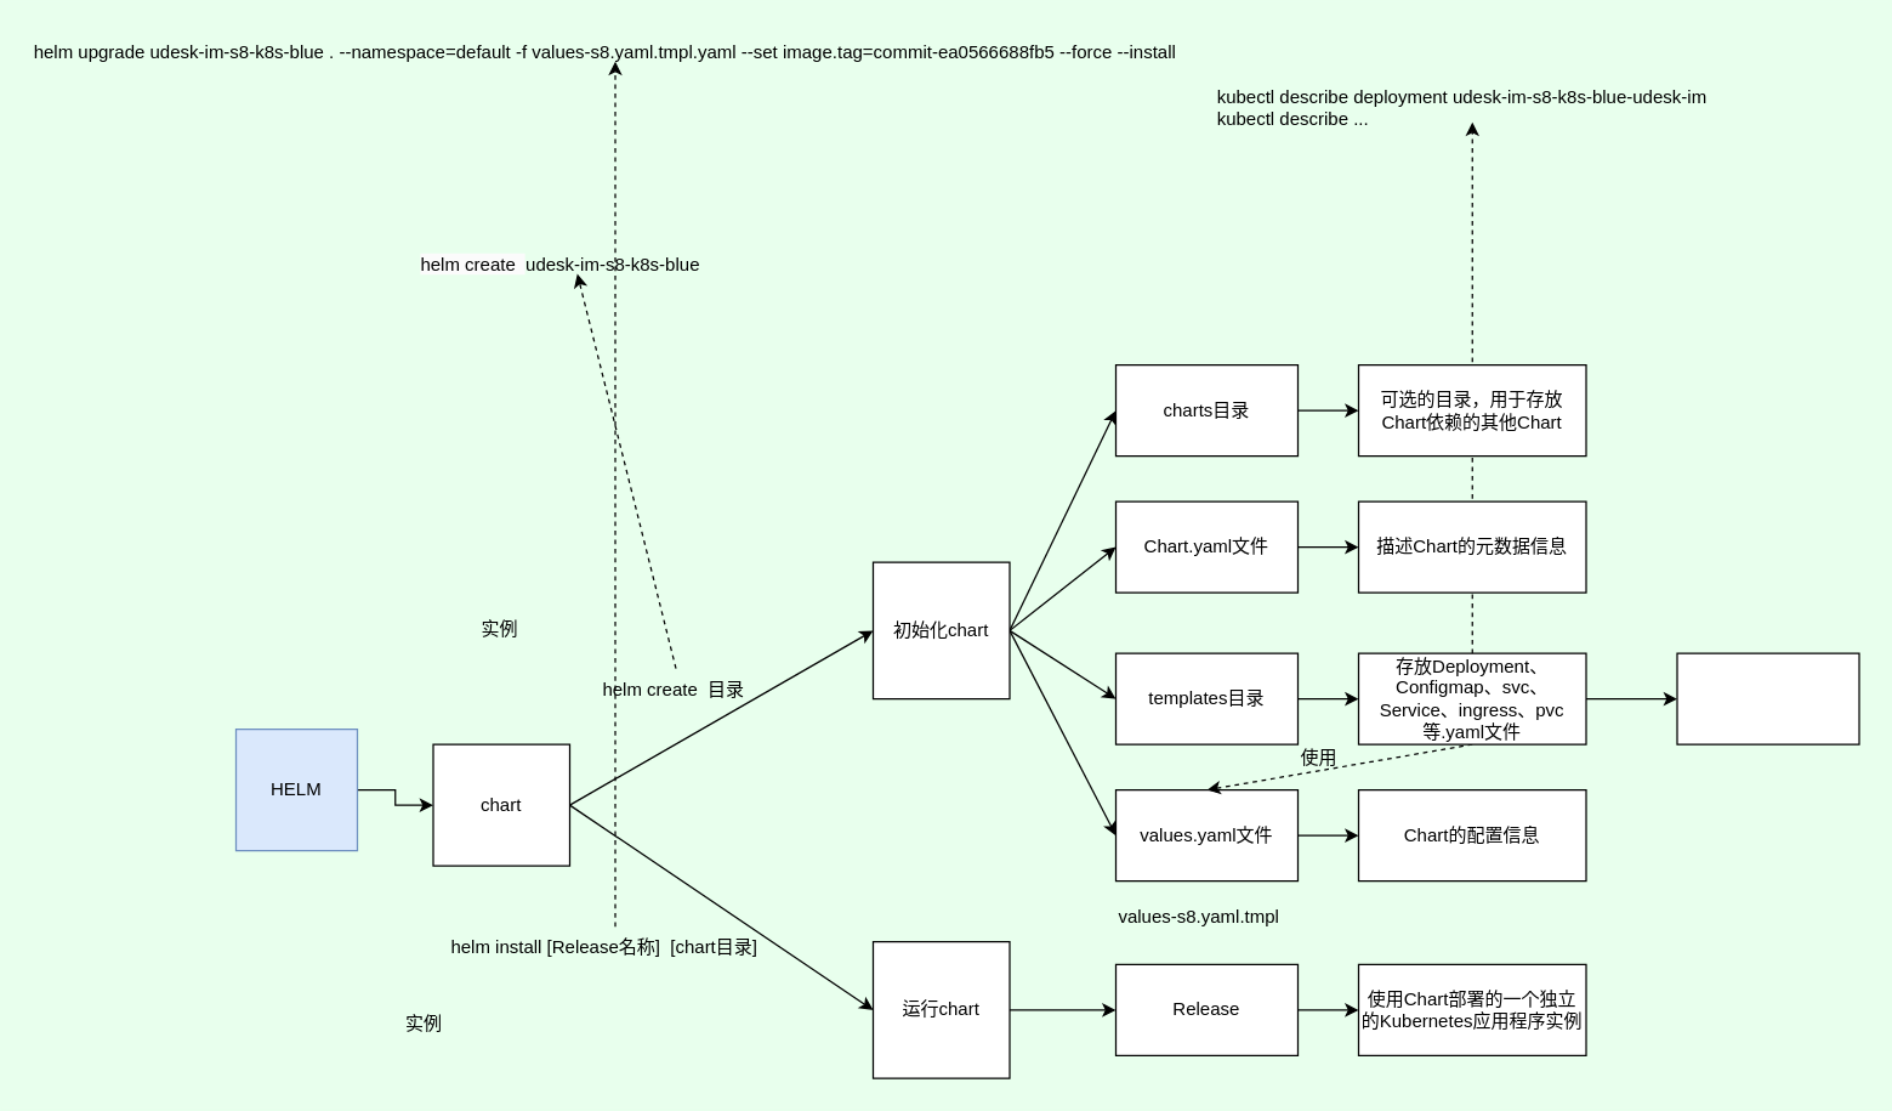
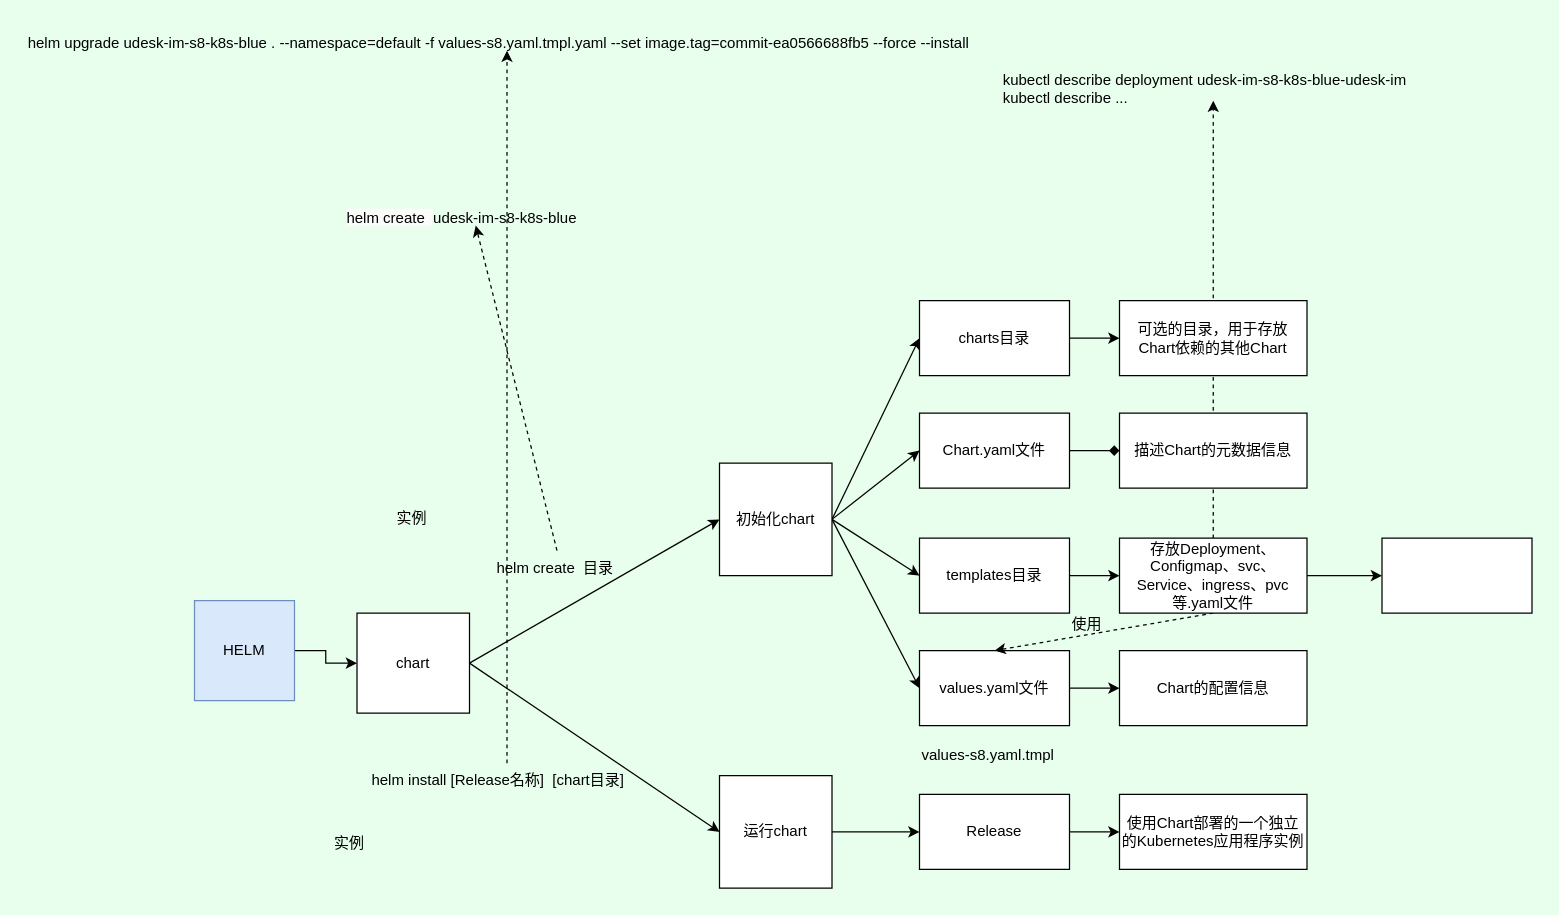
  <mxCell id="0" />
  <mxCell id="1" parent="0" />
  <mxCell id="2" style="edgeStyle=orthogonalEdgeStyle;rounded=0;orthogonalLoop=1;jettySize=auto;html=1;exitX=0.5;exitY=0;exitDx=0;exitDy=0;entryX=0.5;entryY=1;entryDx=0;entryDy=0;dashed=1;" edge="1" parent="1" source="34" target="26"><mxGeometry relative="1" as="geometry" /></mxCell>
  <mxCell id="3" style="edgeStyle=orthogonalEdgeStyle;rounded=0;orthogonalLoop=1;jettySize=auto;html=1;exitX=0.5;exitY=0;exitDx=0;exitDy=0;entryX=0.5;entryY=1;entryDx=0;entryDy=0;dashed=1;" edge="1" parent="1" source="22" target="43"><mxGeometry relative="1" as="geometry" /></mxCell>
  <mxCell id="4" style="edgeStyle=orthogonalEdgeStyle;rounded=0;orthogonalLoop=1;jettySize=auto;html=1;exitX=1;exitY=0.5;exitDx=0;exitDy=0;entryX=0;entryY=0.5;entryDx=0;entryDy=0;" edge="1" parent="1" source="5" target="29"><mxGeometry relative="1" as="geometry" /></mxCell>
  <mxCell id="5" value="HELM" style="whiteSpace=wrap;html=1;aspect=fixed;fillColor=#dae8fc;strokeColor=#6c8ebf;" vertex="1" parent="1"><mxGeometry x="155" y="480" width="80" height="80" as="geometry" /></mxCell>
  <mxCell id="6" style="rounded=0;orthogonalLoop=1;jettySize=auto;html=1;exitX=1;exitY=0.5;exitDx=0;exitDy=0;entryX=0;entryY=0.5;entryDx=0;entryDy=0;elbow=vertical;" edge="1" parent="1" source="10" target="12"><mxGeometry relative="1" as="geometry" /></mxCell>
  <mxCell id="7" style="rounded=0;orthogonalLoop=1;jettySize=auto;html=1;exitX=1;exitY=0.5;exitDx=0;exitDy=0;entryX=0;entryY=0.5;entryDx=0;entryDy=0;" edge="1" parent="1" source="10" target="14"><mxGeometry relative="1" as="geometry" /></mxCell>
  <mxCell id="8" style="rounded=0;orthogonalLoop=1;jettySize=auto;html=1;exitX=1;exitY=0.5;exitDx=0;exitDy=0;entryX=0;entryY=0.5;entryDx=0;entryDy=0;" edge="1" parent="1" source="10" target="16"><mxGeometry relative="1" as="geometry" /></mxCell>
  <mxCell id="9" style="rounded=0;orthogonalLoop=1;jettySize=auto;html=1;exitX=1;exitY=0.5;exitDx=0;exitDy=0;entryX=0;entryY=0.5;entryDx=0;entryDy=0;" edge="1" parent="1" source="10" target="18"><mxGeometry relative="1" as="geometry" /></mxCell>
  <mxCell id="10" value="初始化chart" style="rounded=0;whiteSpace=wrap;html=1;" vertex="1" parent="1"><mxGeometry x="575" y="370" width="90" height="90" as="geometry" /></mxCell>
  <mxCell id="11" style="edgeStyle=orthogonalEdgeStyle;rounded=0;orthogonalLoop=1;jettySize=auto;html=1;exitX=1;exitY=0.5;exitDx=0;exitDy=0;entryX=0;entryY=0.5;entryDx=0;entryDy=0;" edge="1" parent="1" source="12" target="19"><mxGeometry relative="1" as="geometry" /></mxCell>
  <mxCell id="12" value="charts目录" style="rounded=0;whiteSpace=wrap;html=1;" vertex="1" parent="1"><mxGeometry x="735" width="120" height="60" as="geometry" y="240" /></mxCell>
- <mxCell id="13" style="edgeStyle=orthogonalEdgeStyle;rounded=0;orthogonalLoop=1;jettySize=auto;html=1;exitX=1;exitY=0.5;exitDx=0;exitDy=0;entryX=0;entryY=0.5;entryDx=0;entryDy=0;" edge="1" parent="1" source="14" target="24"><mxGeometry relative="1" as="geometry" /></mxCell>
+ <mxCell id="13" style="edgeStyle=orthogonalEdgeStyle;rounded=0;orthogonalLoop=1;jettySize=auto;html=1;exitX=1;exitY=0.5;exitDx=0;exitDy=0;entryX=0;entryY=0.5;entryDx=0;entryDy=0;endArrow=diamond;" edge="1" parent="1" source="14" target="24"><mxGeometry relative="1" as="geometry" /></mxCell>
  <mxCell id="14" value="Chart.yaml文件" style="rounded=0;whiteSpace=wrap;html=1;" vertex="1" parent="1"><mxGeometry x="735" y="330" width="120" height="60" as="geometry" /></mxCell>
  <mxCell id="15" style="edgeStyle=orthogonalEdgeStyle;rounded=0;orthogonalLoop=1;jettySize=auto;html=1;exitX=1;exitY=0.5;exitDx=0;exitDy=0;" edge="1" parent="1" source="16" target="22"><mxGeometry relative="1" as="geometry" /></mxCell>
  <mxCell id="16" value="templates目录" style="rounded=0;whiteSpace=wrap;html=1;" vertex="1" parent="1"><mxGeometry x="735" y="430" width="120" height="60" as="geometry" /></mxCell>
  <mxCell id="17" style="edgeStyle=orthogonalEdgeStyle;rounded=0;orthogonalLoop=1;jettySize=auto;html=1;exitX=1;exitY=0.5;exitDx=0;exitDy=0;" edge="1" parent="1" source="18" target="23"><mxGeometry relative="1" as="geometry" /></mxCell>
  <mxCell id="18" value="values.yaml文件" style="rounded=0;whiteSpace=wrap;html=1;" vertex="1" parent="1"><mxGeometry x="735" y="520" width="120" height="60" as="geometry" /></mxCell>
  <mxCell id="19" value="可选的目录，用于存放Chart依赖的其他Chart" style="rounded=0;whiteSpace=wrap;html=1;" vertex="1" parent="1"><mxGeometry x="895" width="150" height="60" as="geometry" y="240" /></mxCell>
  <mxCell id="20" style="edgeStyle=orthogonalEdgeStyle;rounded=0;orthogonalLoop=1;jettySize=auto;html=1;exitX=1;exitY=0.5;exitDx=0;exitDy=0;entryX=0;entryY=0.5;entryDx=0;entryDy=0;" edge="1" parent="1" source="22" target="25"><mxGeometry relative="1" as="geometry" /></mxCell>
  <mxCell id="21" style="rounded=0;orthogonalLoop=1;jettySize=auto;html=1;exitX=0.5;exitY=1;exitDx=0;exitDy=0;entryX=0.5;entryY=0;entryDx=0;entryDy=0;dashed=1;" edge="1" parent="1" source="22" target="18"><mxGeometry relative="1" as="geometry" /></mxCell>
  <mxCell id="22" value="存放Deployment、Configmap、svc、Service、ingress、pvc等.yaml文件" style="rounded=0;whiteSpace=wrap;html=1;" vertex="1" parent="1"><mxGeometry x="895" y="430" width="150" height="60" as="geometry" /></mxCell>
  <mxCell id="23" value="Chart的配置信息" style="rounded=0;whiteSpace=wrap;html=1;" vertex="1" parent="1"><mxGeometry x="895" y="520" width="150" height="60" as="geometry" /></mxCell>
  <mxCell id="24" value="描述Chart的元数据信息" style="rounded=0;whiteSpace=wrap;html=1;" vertex="1" parent="1"><mxGeometry x="895" y="330" width="150" height="60" as="geometry" /></mxCell>
  <mxCell id="25" value="" style="rounded=0;whiteSpace=wrap;html=1;" vertex="1" parent="1"><mxGeometry x="1105" y="430" width="120" height="60" as="geometry" /></mxCell>
  <mxCell id="26" value="helm upgrade udesk-im-s8-k8s-blue . --namespace=default -f values-s8.yaml.tmpl.yaml --set image.tag=commit-ea0566688fb5 --force --install" style="text;whiteSpace=wrap;" vertex="1" parent="1"><mxGeometry x="20" y="20" width="770" height="20" as="geometry" /></mxCell>
  <mxCell id="27" style="rounded=0;orthogonalLoop=1;jettySize=auto;html=1;exitX=1;exitY=0.5;exitDx=0;exitDy=0;entryX=0;entryY=0.5;entryDx=0;entryDy=0;" edge="1" parent="1" source="29" target="10"><mxGeometry relative="1" as="geometry" /></mxCell>
  <mxCell id="28" style="rounded=0;orthogonalLoop=1;jettySize=auto;html=1;exitX=1;exitY=0.5;exitDx=0;exitDy=0;entryX=0;entryY=0.5;entryDx=0;entryDy=0;" edge="1" parent="1" source="29" target="33"><mxGeometry relative="1" as="geometry" /></mxCell>
  <mxCell id="29" value="chart" style="rounded=0;whiteSpace=wrap;html=1;" vertex="1" parent="1"><mxGeometry x="285" y="490" width="90" height="80" as="geometry" /></mxCell>
  <mxCell id="30" style="rounded=0;orthogonalLoop=1;jettySize=auto;html=1;exitX=0.5;exitY=0;exitDx=0;exitDy=0;entryX=0.5;entryY=1;entryDx=0;entryDy=0;dashed=1;" edge="1" parent="1" source="31" target="38"><mxGeometry relative="1" as="geometry" /></mxCell>
  <mxCell id="31" value="helm create  目录" style="text;whiteSpace=wrap;" vertex="1" parent="1"><mxGeometry x="395" y="440" width="100" height="20" as="geometry" /></mxCell>
  <mxCell id="32" style="edgeStyle=orthogonalEdgeStyle;rounded=0;orthogonalLoop=1;jettySize=auto;html=1;exitX=1;exitY=0.5;exitDx=0;exitDy=0;" edge="1" parent="1" source="33" target="37"><mxGeometry relative="1" as="geometry" /></mxCell>
  <mxCell id="33" value="运行chart" style="rounded=0;whiteSpace=wrap;html=1;" vertex="1" parent="1"><mxGeometry x="575" y="620" width="90" height="90" as="geometry" /></mxCell>
  <mxCell id="34" value="helm install [Release名称]  [chart目录]" style="text;whiteSpace=wrap;" vertex="1" parent="1"><mxGeometry x="295" y="610" width="220" height="20" as="geometry" /></mxCell>
  <mxCell id="35" value="实例" style="text;whiteSpace=wrap;" vertex="1" parent="1"><mxGeometry x="265" y="660" width="30" height="30" as="geometry" /></mxCell>
  <mxCell id="36" style="edgeStyle=orthogonalEdgeStyle;rounded=0;orthogonalLoop=1;jettySize=auto;html=1;exitX=1;exitY=0.5;exitDx=0;exitDy=0;entryX=0;entryY=0.5;entryDx=0;entryDy=0;" edge="1" parent="1" source="37" target="40"><mxGeometry relative="1" as="geometry" /></mxCell>
  <mxCell id="37" value="Release" style="rounded=0;whiteSpace=wrap;html=1;" vertex="1" parent="1"><mxGeometry x="735" y="635" width="120" height="60" as="geometry" /></mxCell>
  <mxCell id="38" value="&lt;span style=&quot;color: rgb(0, 0, 0); font-family: Helvetica; font-size: 12px; font-style: normal; font-variant-ligatures: normal; font-variant-caps: normal; font-weight: 400; letter-spacing: normal; orphans: 2; text-align: left; text-indent: 0px; text-transform: none; widows: 2; word-spacing: 0px; -webkit-text-stroke-width: 0px; background-color: rgb(251, 251, 251); text-decoration-thickness: initial; text-decoration-style: initial; text-decoration-color: initial; float: none; display: inline !important;&quot;&gt;helm create&amp;nbsp;&amp;nbsp;&lt;/span&gt;udesk-im-s8-k8s-blue" style="text;whiteSpace=wrap;html=1;" vertex="1" parent="1"><mxGeometry x="275" y="160" width="210" height="20" as="geometry" /></mxCell>
  <mxCell id="39" value="实例" style="text;whiteSpace=wrap;" vertex="1" parent="1"><mxGeometry x="315" y="400" width="30" height="30" as="geometry" /></mxCell>
  <mxCell id="40" value="使用Chart部署的一个独立的Kubernetes应用程序实例" style="rounded=0;whiteSpace=wrap;html=1;" vertex="1" parent="1"><mxGeometry x="895" y="635" width="150" height="60" as="geometry" /></mxCell>
  <mxCell id="41" value="使用" style="text;whiteSpace=wrap;" vertex="1" parent="1"><mxGeometry x="855" y="485" width="30" height="30" as="geometry" /></mxCell>
  <mxCell id="42" value="values-s8.yaml.tmpl" style="text;whiteSpace=wrap;" vertex="1" parent="1"><mxGeometry x="735" y="590" width="120" height="30" as="geometry" /></mxCell>
  <mxCell id="43" value="kubectl describe deployment udesk-im-s8-k8s-blue-udesk-im&#10;kubectl describe ..." style="text;whiteSpace=wrap;" vertex="1" parent="1"><mxGeometry x="800" y="50" width="340" height="30" as="geometry" /></mxCell>
